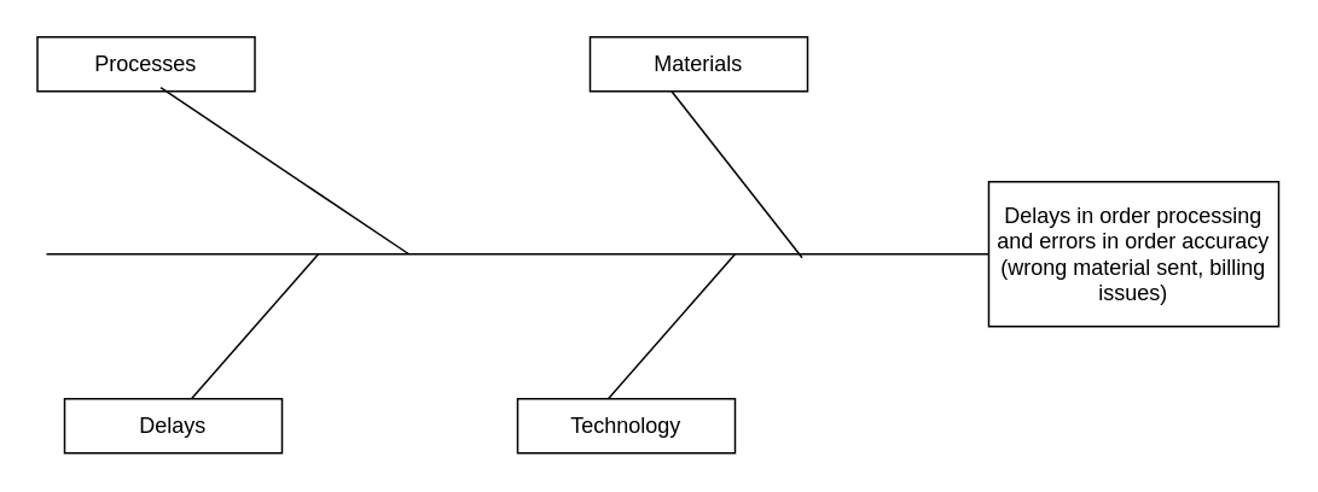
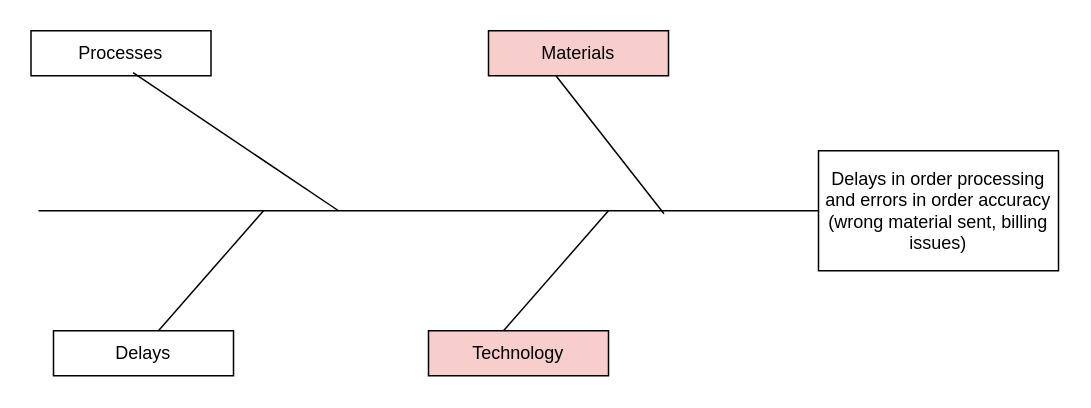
  <mxCell id="0" />
  <mxCell id="1" parent="0" />
  <mxCell id="2" value="Delays in order processing and errors in order accuracy (wrong material sent, billing issues)" style="rounded=0;whiteSpace=wrap;html=1;" vertex="1" parent="1"><mxGeometry x="545" y="100" width="160" height="80" as="geometry" /></mxCell>
  <mxCell id="3" value="" style="endArrow=none;html=1;rounded=0;entryX=0;entryY=0.5;entryDx=0;entryDy=0;" edge="1" parent="1" target="2"><mxGeometry width="50" height="50" relative="1" as="geometry"><mxPoint x="25" y="140" as="sourcePoint" /><mxPoint x="365" y="140" as="targetPoint" /></mxGeometry></mxCell>
  <mxCell id="4" value="Delays" style="rounded=0;whiteSpace=wrap;html=1;" vertex="1" parent="1"><mxGeometry x="35" y="220" width="120" height="30" as="geometry" /></mxCell>
  <mxCell id="5" value="Processes" style="rounded=0;whiteSpace=wrap;html=1;" vertex="1" parent="1"><mxGeometry x="20" y="20" width="120" height="30" as="geometry" /></mxCell>
- <mxCell id="6" value="Materials" style="rounded=0;whiteSpace=wrap;html=1;" vertex="1" parent="1"><mxGeometry x="325" y="20" width="120" height="30" as="geometry" /></mxCell>
- <mxCell id="7" value="Technology" style="rounded=0;whiteSpace=wrap;html=1;" vertex="1" parent="1"><mxGeometry x="285" y="220" width="120" height="30" as="geometry" /></mxCell>
+ <mxCell id="6" value="Materials" style="rounded=0;whiteSpace=wrap;html=1;fillColor=#f8cecc;" vertex="1" parent="1"><mxGeometry x="325" y="20" width="120" height="30" as="geometry" /></mxCell>
+ <mxCell id="7" value="Technology" style="rounded=0;whiteSpace=wrap;html=1;fillColor=#f8cecc;" vertex="1" parent="1"><mxGeometry x="285" y="220" width="120" height="30" as="geometry" /></mxCell>
  <mxCell id="8" value="" style="endArrow=none;html=1;rounded=0;entryX=0.567;entryY=0.933;entryDx=0;entryDy=0;entryPerimeter=0;" edge="1" parent="1" target="5"><mxGeometry width="50" height="50" relative="1" as="geometry"><mxPoint x="225" y="140" as="sourcePoint" /><mxPoint x="215" y="80" as="targetPoint" /></mxGeometry></mxCell>
  <mxCell id="9" value="" style="endArrow=none;html=1;rounded=0;" edge="1" parent="1"><mxGeometry width="50" height="50" relative="1" as="geometry"><mxPoint x="105" y="220" as="sourcePoint" /><mxPoint x="175" y="140" as="targetPoint" /></mxGeometry></mxCell>
  <mxCell id="10" value="" style="endArrow=none;html=1;rounded=0;" edge="1" parent="1"><mxGeometry width="50" height="50" relative="1" as="geometry"><mxPoint x="335" y="220" as="sourcePoint" /><mxPoint x="405" y="140" as="targetPoint" /></mxGeometry></mxCell>
  <mxCell id="11" value="" style="endArrow=none;html=1;rounded=0;entryX=0.567;entryY=0.933;entryDx=0;entryDy=0;entryPerimeter=0;" edge="1" parent="1"><mxGeometry width="50" height="50" relative="1" as="geometry"><mxPoint x="442" y="142" as="sourcePoint" /><mxPoint x="370" y="50" as="targetPoint" /></mxGeometry></mxCell>
